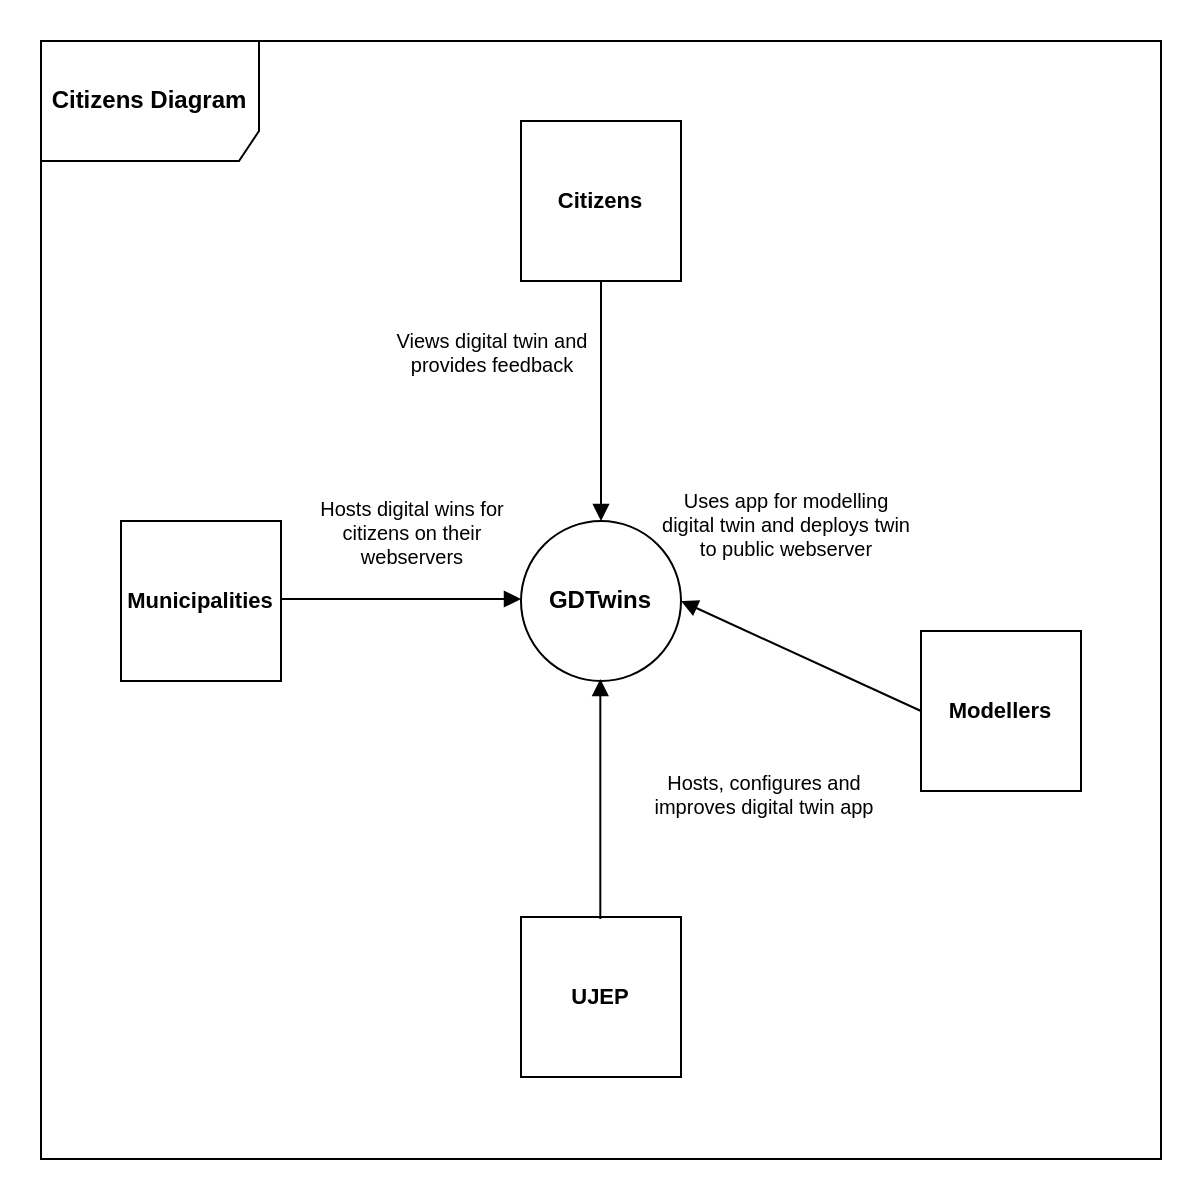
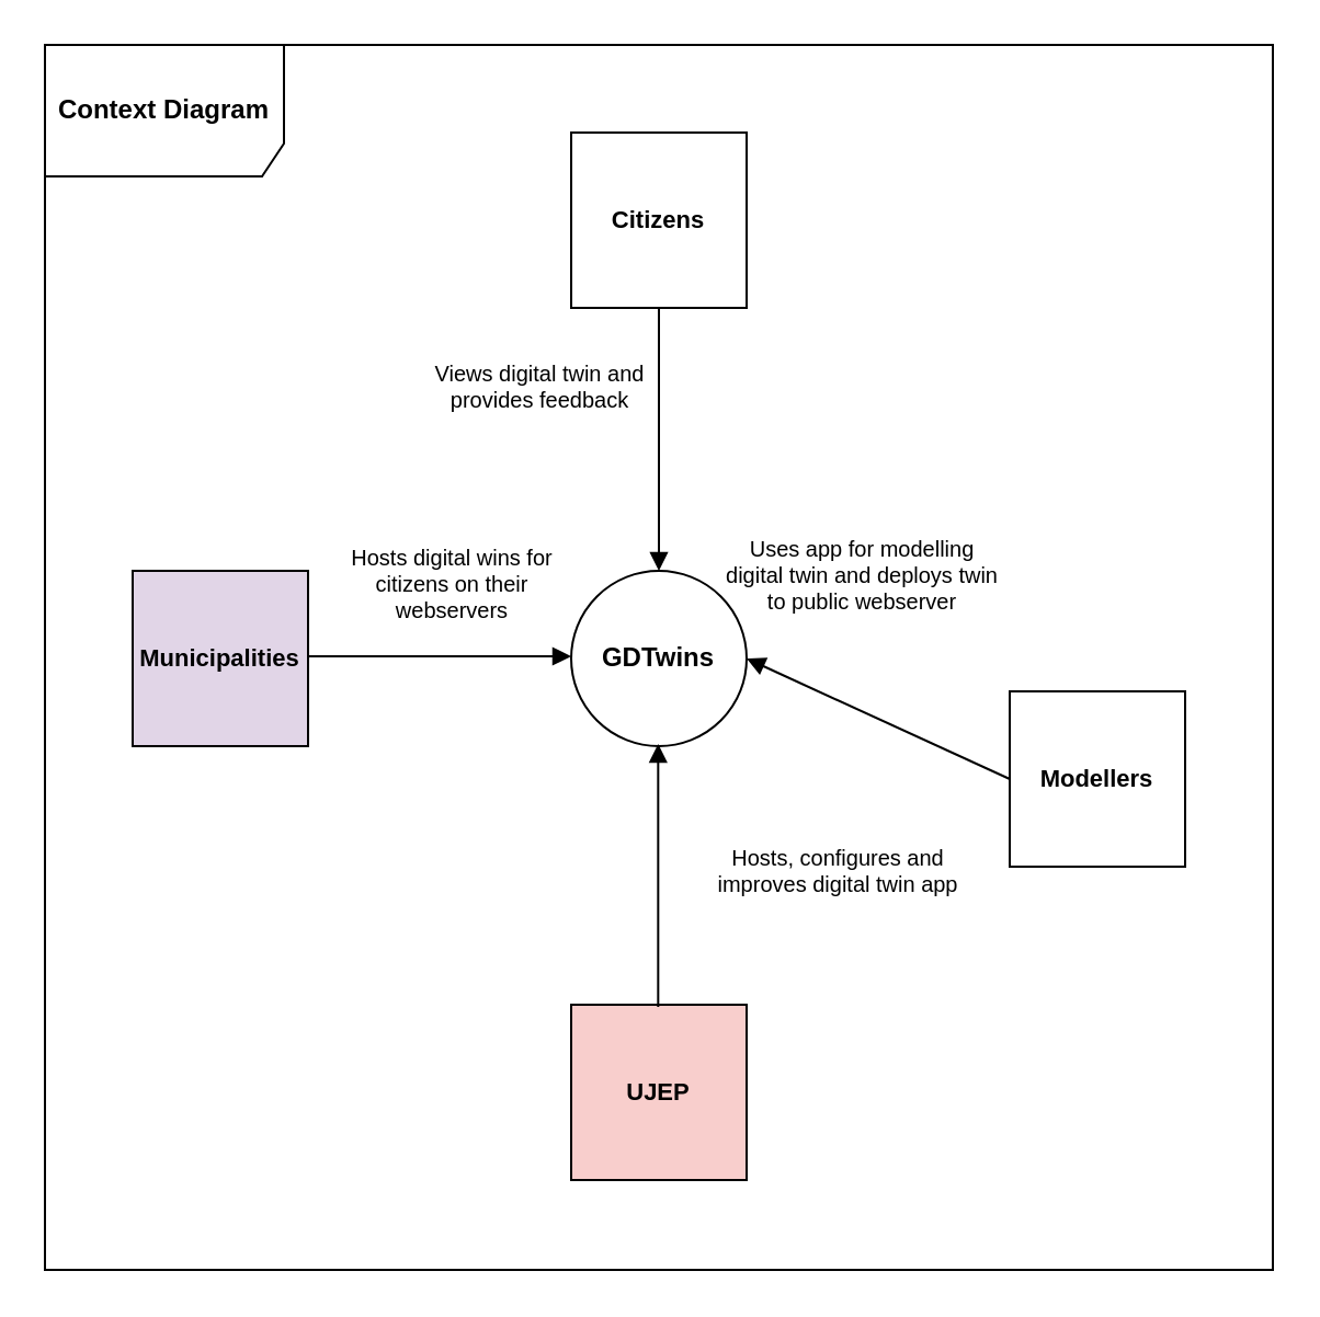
  <mxCell id="0" />
  <mxCell id="1" parent="0" />
  <mxCell id="2" value="GDTwins" style="ellipse;whiteSpace=wrap;html=1;aspect=fixed;fontStyle=1" vertex="1" parent="1"><mxGeometry x="260" y="260" width="80" height="80" as="geometry" /></mxCell>
  <mxCell id="3" value="&lt;span style=&quot;font-size: 11px;&quot;&gt;&lt;b style=&quot;font-size: 11px;&quot;&gt;Citizens&lt;/b&gt;&lt;/span&gt;" style="whiteSpace=wrap;html=1;aspect=fixed;fontSize=11;" vertex="1" parent="1"><mxGeometry x="260" y="60" width="80" height="80" as="geometry" /></mxCell>
- <mxCell id="4" value="&lt;b&gt;Citizens Diagram&lt;/b&gt;" style="shape=umlFrame;whiteSpace=wrap;html=1;pointerEvents=0;width=109;height=60;" vertex="1" parent="1"><mxGeometry y="20" width="560" height="559" as="geometry" x="20" /></mxCell>
+ <mxCell id="4" value="&lt;b&gt;Context Diagram&lt;/b&gt;" style="shape=umlFrame;whiteSpace=wrap;html=1;pointerEvents=0;width=109;height=60;" vertex="1" parent="1"><mxGeometry y="20" width="560" height="559" as="geometry" x="20" /></mxCell>
  <mxCell id="5" value="&lt;b style=&quot;font-size: 11px;&quot;&gt;&lt;font style=&quot;font-size: 11px;&quot;&gt;Modellers&lt;/font&gt;&lt;/b&gt;" style="whiteSpace=wrap;html=1;aspect=fixed;fontSize=11;" vertex="1" parent="1"><mxGeometry x="460" y="315" width="80" height="80" as="geometry" /></mxCell>
- <mxCell id="6" value="&lt;b style=&quot;font-size: 11px;&quot;&gt;&lt;font style=&quot;font-size: 11px;&quot;&gt;UJEP&lt;/font&gt;&lt;/b&gt;" style="whiteSpace=wrap;html=1;aspect=fixed;fontSize=11;" vertex="1" parent="1"><mxGeometry x="260" y="458" width="80" height="80" as="geometry" /></mxCell>
- <mxCell id="7" value="&lt;b style=&quot;font-size: 11px;&quot;&gt;&lt;font style=&quot;font-size: 11px;&quot;&gt;Municipalities&lt;/font&gt;&lt;/b&gt;" style="whiteSpace=wrap;html=1;aspect=fixed;fontSize=11;" vertex="1" parent="1"><mxGeometry x="60" y="260" width="80" height="80" as="geometry" /></mxCell>
+ <mxCell id="6" value="&lt;b style=&quot;font-size: 11px;&quot;&gt;&lt;font style=&quot;font-size: 11px;&quot;&gt;UJEP&lt;/font&gt;&lt;/b&gt;" style="whiteSpace=wrap;html=1;aspect=fixed;fontSize=11;fillColor=#f8cecc;" vertex="1" parent="1"><mxGeometry x="260" y="458" width="80" height="80" as="geometry" /></mxCell>
+ <mxCell id="7" value="&lt;b style=&quot;font-size: 11px;&quot;&gt;&lt;font style=&quot;font-size: 11px;&quot;&gt;Municipalities&lt;/font&gt;&lt;/b&gt;" style="whiteSpace=wrap;html=1;aspect=fixed;fontSize=11;fillColor=#e1d5e7;" vertex="1" parent="1"><mxGeometry x="60" y="260" width="80" height="80" as="geometry" /></mxCell>
  <mxCell id="8" value="" style="endArrow=block;html=1;rounded=0;exitX=0.5;exitY=1;exitDx=0;exitDy=0;entryX=0.5;entryY=0;entryDx=0;entryDy=0;endFill=1;" edge="1" parent="1" source="3" target="2"><mxGeometry width="50" height="50" relative="1" as="geometry"><mxPoint x="290" y="229" as="sourcePoint" /><mxPoint x="340" y="179" as="targetPoint" /></mxGeometry></mxCell>
  <mxCell id="9" value="" style="endArrow=none;html=1;rounded=0;exitX=0.5;exitY=1;exitDx=0;exitDy=0;entryX=0.5;entryY=0;entryDx=0;entryDy=0;endFill=0;startArrow=block;startFill=1;" edge="1" parent="1"><mxGeometry width="50" height="50" relative="1" as="geometry"><mxPoint x="299.66" y="339" as="sourcePoint" /><mxPoint x="299.66" y="459" as="targetPoint" /></mxGeometry></mxCell>
  <mxCell id="10" value="" style="endArrow=block;html=1;rounded=0;exitX=0;exitY=0.5;exitDx=0;exitDy=0;entryX=1;entryY=0.5;entryDx=0;entryDy=0;endFill=1;" edge="1" parent="1" source="5" target="2"><mxGeometry width="50" height="50" relative="1" as="geometry"><mxPoint x="390" y="330" as="sourcePoint" /><mxPoint x="390" y="450" as="targetPoint" /></mxGeometry></mxCell>
  <mxCell id="11" value="" style="endArrow=block;html=1;rounded=0;exitX=0;exitY=0.5;exitDx=0;exitDy=0;entryX=1;entryY=0.5;entryDx=0;entryDy=0;endFill=1;" edge="1" parent="1"><mxGeometry width="50" height="50" relative="1" as="geometry"><mxPoint x="140" y="299" as="sourcePoint" /><mxPoint x="260" y="299" as="targetPoint" /></mxGeometry></mxCell>
  <mxCell id="12" value="Views digital twin and provides feedback" style="text;html=1;align=center;verticalAlign=middle;whiteSpace=wrap;rounded=0;fontSize=10;" vertex="1" parent="1"><mxGeometry x="186" y="161" width="120" height="30" as="geometry" /></mxCell>
  <mxCell id="13" value="Hosts, configures and improves digital twin app" style="text;html=1;align=center;verticalAlign=middle;whiteSpace=wrap;rounded=0;fontSize=10;" vertex="1" parent="1"><mxGeometry x="312" y="382" width="140" height="30" as="geometry" /></mxCell>
  <mxCell id="14" value="Uses app for modelling digital twin and deploys twin to public webserver" style="text;html=1;align=center;verticalAlign=middle;whiteSpace=wrap;rounded=0;fontSize=10;" vertex="1" parent="1"><mxGeometry x="328" y="247" width="130" height="30" as="geometry" /></mxCell>
  <mxCell id="15" value="Hosts digital wins for citizens on their webservers" style="text;html=1;align=center;verticalAlign=middle;whiteSpace=wrap;rounded=0;fontSize=10;" vertex="1" parent="1"><mxGeometry x="146" y="251" width="120" height="30" as="geometry" /></mxCell>
